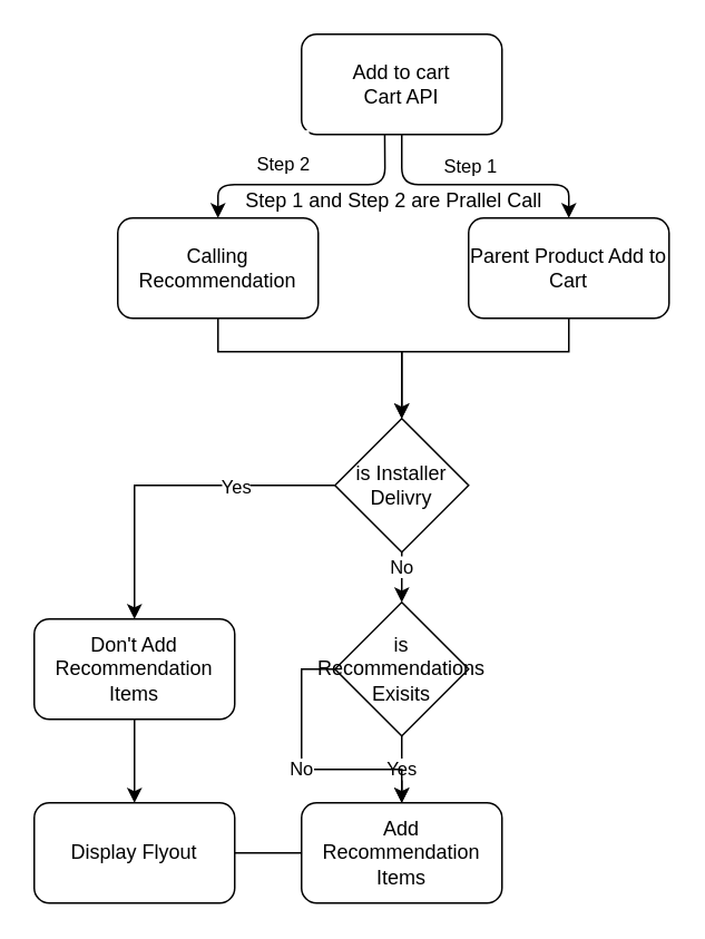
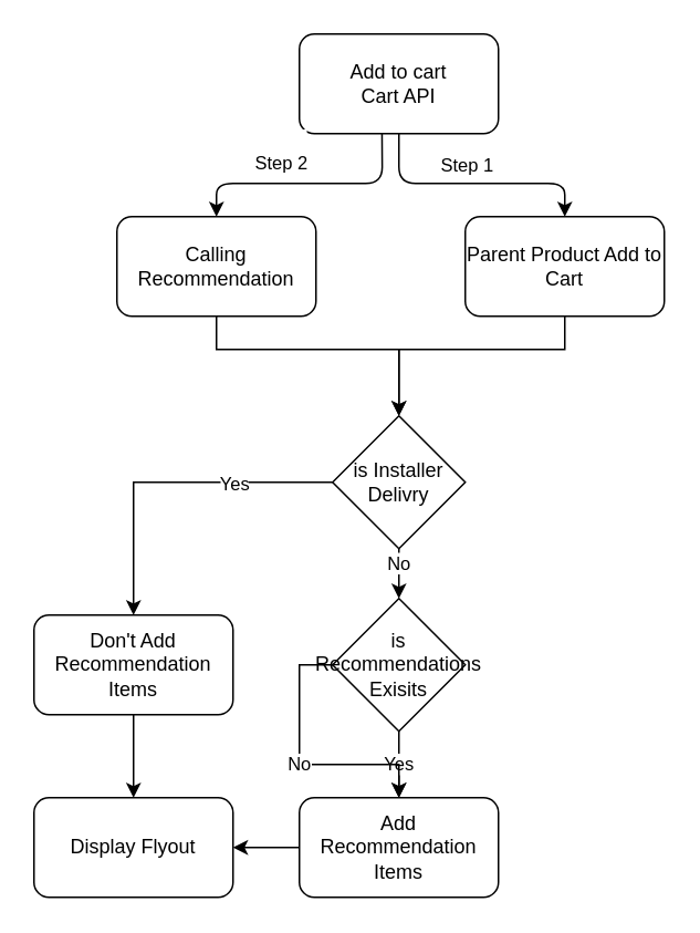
  <mxCell id="0" />
  <mxCell id="1" parent="0" />
  <mxCell id="2" value="Add to cart&lt;br&gt;Cart API" style="rounded=1;whiteSpace=wrap;html=1;" vertex="1" parent="1"><mxGeometry x="180" y="20" width="120" height="60" as="geometry" /></mxCell>
  <mxCell id="3" value="" style="endArrow=classic;html=1;exitX=0.5;exitY=1;exitDx=0;exitDy=0;entryX=0.5;entryY=0;entryDx=0;entryDy=0;" edge="1" parent="1" source="2" target="8"><mxGeometry width="50" height="50" relative="1" as="geometry"><mxPoint x="180" y="240" as="sourcePoint" /><mxPoint x="370" y="110" as="targetPoint" /><Array as="points"><mxPoint x="240" y="110" /><mxPoint x="340" y="110" /></Array></mxGeometry></mxCell>
  <mxCell id="4" value="Step 1" style="edgeLabel;html=1;align=center;verticalAlign=middle;resizable=0;points=[];" vertex="1" connectable="0" parent="3"><mxGeometry x="-0.812" y="2" relative="1" as="geometry"><mxPoint x="38" y="4" as="offset" /></mxGeometry></mxCell>
  <mxCell id="5" value="" style="endArrow=classic;html=1;entryX=0.5;entryY=0;entryDx=0;entryDy=0;exitX=0.415;exitY=1.003;exitDx=0;exitDy=0;exitPerimeter=0;" edge="1" parent="1" source="2" target="10"><mxGeometry width="50" height="50" relative="1" as="geometry"><mxPoint x="230" y="82" as="sourcePoint" /><mxPoint x="300" y="190" as="targetPoint" /><Array as="points"><mxPoint x="230" y="110" /><mxPoint x="130" y="110" /></Array></mxGeometry></mxCell>
  <mxCell id="6" value="&lt;br&gt;Step 2" style="edgeLabel;html=1;align=center;verticalAlign=middle;resizable=0;points=[];" vertex="1" connectable="0" parent="5"><mxGeometry x="-0.391" y="-3" relative="1" as="geometry"><mxPoint x="-45.02" y="-17" as="offset" /></mxGeometry></mxCell>
  <mxCell id="7" style="edgeStyle=orthogonalEdgeStyle;rounded=0;orthogonalLoop=1;jettySize=auto;html=1;entryX=0.5;entryY=0;entryDx=0;entryDy=0;exitX=0.5;exitY=1;exitDx=0;exitDy=0;" edge="1" parent="1" source="8" target="15"><mxGeometry relative="1" as="geometry"><Array as="points"><mxPoint x="340" y="210" /><mxPoint x="240" y="210" /></Array></mxGeometry></mxCell>
  <mxCell id="8" value="Parent Product Add to Cart" style="rounded=1;whiteSpace=wrap;html=1;" vertex="1" parent="1"><mxGeometry x="280" y="130" width="120" height="60" as="geometry" /></mxCell>
  <mxCell id="9" style="edgeStyle=orthogonalEdgeStyle;rounded=0;orthogonalLoop=1;jettySize=auto;html=1;exitX=0.5;exitY=1;exitDx=0;exitDy=0;" edge="1" parent="1" source="10" target="15"><mxGeometry relative="1" as="geometry"><Array as="points"><mxPoint x="130" y="210" /><mxPoint x="240" y="210" /></Array></mxGeometry></mxCell>
  <mxCell id="10" value="Calling Recommendation" style="rounded=1;whiteSpace=wrap;html=1;" vertex="1" parent="1"><mxGeometry x="70" y="130" width="120" height="60" as="geometry" /></mxCell>
  <mxCell id="11" style="edgeStyle=orthogonalEdgeStyle;rounded=0;orthogonalLoop=1;jettySize=auto;html=1;exitX=0;exitY=0.5;exitDx=0;exitDy=0;entryX=0.5;entryY=0;entryDx=0;entryDy=0;" edge="1" parent="1" source="15" target="17"><mxGeometry relative="1" as="geometry"><mxPoint x="120" y="440" as="targetPoint" /></mxGeometry></mxCell>
  <mxCell id="12" value="Yes" style="edgeLabel;html=1;align=center;verticalAlign=middle;resizable=0;points=[];" vertex="1" connectable="0" parent="11"><mxGeometry x="0.4" y="1" relative="1" as="geometry"><mxPoint x="59" y="-20" as="offset" /></mxGeometry></mxCell>
  <mxCell id="13" style="edgeStyle=orthogonalEdgeStyle;rounded=0;orthogonalLoop=1;jettySize=auto;html=1;exitX=0.5;exitY=1;exitDx=0;exitDy=0;entryX=0.5;entryY=0;entryDx=0;entryDy=0;" edge="1" parent="1" source="15" target="20"><mxGeometry relative="1" as="geometry"><mxPoint x="250" y="400" as="targetPoint" /></mxGeometry></mxCell>
  <mxCell id="14" value="No" style="edgeLabel;html=1;align=center;verticalAlign=middle;resizable=0;points=[];" vertex="1" connectable="0" parent="13"><mxGeometry x="-0.447" y="-1" relative="1" as="geometry"><mxPoint as="offset" /></mxGeometry></mxCell>
  <mxCell id="15" value="is Installer Delivry" style="rhombus;whiteSpace=wrap;html=1;" vertex="1" parent="1"><mxGeometry x="200" y="250" width="80" height="80" as="geometry" /></mxCell>
  <mxCell id="16" style="edgeStyle=orthogonalEdgeStyle;rounded=0;orthogonalLoop=1;jettySize=auto;html=1;exitX=0.5;exitY=1;exitDx=0;exitDy=0;" edge="1" parent="1" source="17"><mxGeometry relative="1" as="geometry"><mxPoint x="80" y="480" as="targetPoint" /></mxGeometry></mxCell>
  <mxCell id="17" value="Don't Add Recommendation Items" style="rounded=1;whiteSpace=wrap;html=1;" vertex="1" parent="1"><mxGeometry x="20" y="370" width="120" height="60" as="geometry" /></mxCell>
  <mxCell id="18" value="Yes" style="edgeStyle=orthogonalEdgeStyle;rounded=0;orthogonalLoop=1;jettySize=auto;html=1;exitX=0.5;exitY=1;exitDx=0;exitDy=0;" edge="1" parent="1" source="20"><mxGeometry relative="1" as="geometry"><mxPoint x="240" y="480" as="targetPoint" /></mxGeometry></mxCell>
  <mxCell id="19" value="No" style="edgeStyle=orthogonalEdgeStyle;rounded=0;orthogonalLoop=1;jettySize=auto;html=1;exitX=0;exitY=0.5;exitDx=0;exitDy=0;" edge="1" parent="1" source="20" target="22"><mxGeometry relative="1" as="geometry" /></mxCell>
  <mxCell id="20" value="is Recommendations Exisits" style="rhombus;whiteSpace=wrap;html=1;" vertex="1" parent="1"><mxGeometry x="200" y="360" width="80" height="80" as="geometry" /></mxCell>
- <mxCell id="21" style="edgeStyle=orthogonalEdgeStyle;rounded=0;orthogonalLoop=1;jettySize=auto;html=1;exitX=0;exitY=0.5;exitDx=0;exitDy=0;entryX=1;entryY=0.5;entryDx=0;entryDy=0;endArrow=none;" edge="1" parent="1" source="22" target="23"><mxGeometry relative="1" as="geometry"><mxPoint x="-100" y="690" as="targetPoint" /></mxGeometry></mxCell>
+ <mxCell id="21" style="edgeStyle=orthogonalEdgeStyle;rounded=0;orthogonalLoop=1;jettySize=auto;html=1;exitX=0;exitY=0.5;exitDx=0;exitDy=0;entryX=1;entryY=0.5;entryDx=0;entryDy=0;" edge="1" parent="1" source="22" target="23"><mxGeometry relative="1" as="geometry"><mxPoint x="-100" y="690" as="targetPoint" /></mxGeometry></mxCell>
  <mxCell id="22" value="Add Recommendation Items" style="rounded=1;whiteSpace=wrap;html=1;" vertex="1" parent="1"><mxGeometry x="180" y="480" width="120" height="60" as="geometry" /></mxCell>
  <mxCell id="23" value="Display Flyout" style="rounded=1;whiteSpace=wrap;html=1;" vertex="1" parent="1"><mxGeometry x="20" y="480" width="120" height="60" as="geometry" /></mxCell>
- <mxCell id="24" value="Step 1 and Step 2 are Prallel Call" style="text;html=1;align=center;verticalAlign=middle;resizable=0;points=[];autosize=1;" vertex="1" parent="1"><mxGeometry x="140" y="110" width="190" height="20" as="geometry" /></mxCell>
